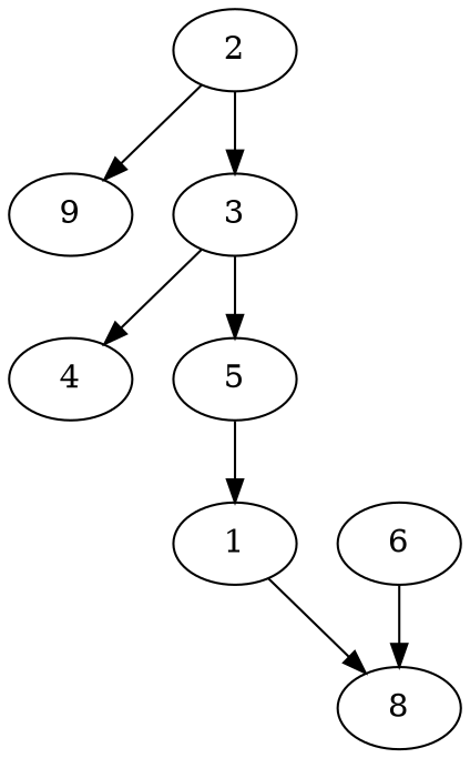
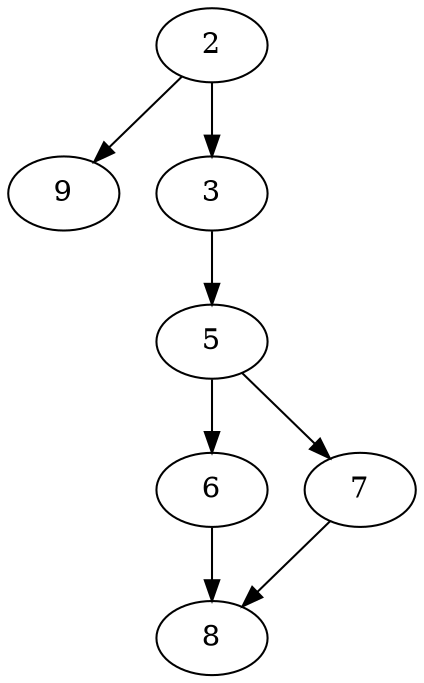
  digraph {
    edge [heightLimit=3 primaryType=mainStreet secondaryType=none village=Cologne weight=30]
    n1 [label=9]
    2
    3
-   4
    5
    6
-   7 [label=1]
+   7
    8
    2 -> n1 [primaryType=sideStreet weight=10]
    2 -> 3 [primaryType=sideStreet]
-   3 -> 4 [weight=20]
    3 -> 5
+   5 -> 6 [primaryType=sideStreet]
    5 -> 7 [weight=10]
    6 -> 8
    7 -> 8 [weight=20]
  }
